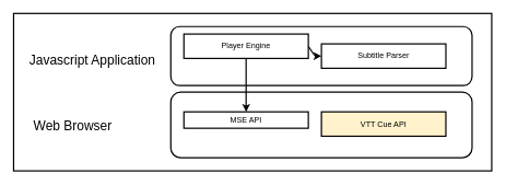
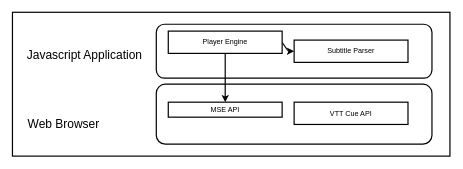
  <mxCell id="0" />
  <mxCell id="1" parent="0" />
  <mxCell id="2" value="" style="rounded=0;whiteSpace=wrap;html=1;labelPosition=center;verticalLabelPosition=top;align=center;verticalAlign=bottom;strokeWidth=2;" vertex="1" parent="1"><mxGeometry x="20" y="20" width="730" height="240" as="geometry" /></mxCell>
  <mxCell id="3" value="" style="rounded=1;whiteSpace=wrap;html=1;labelPosition=center;verticalLabelPosition=top;align=center;verticalAlign=bottom;strokeWidth=2;" parent="1" vertex="1"><mxGeometry x="260" y="40" width="460" height="90" as="geometry" /></mxCell>
  <mxCell id="4" value="" style="rounded=1;whiteSpace=wrap;html=1;labelPosition=center;verticalLabelPosition=top;align=center;verticalAlign=bottom;strokeWidth=2;" vertex="1" parent="1"><mxGeometry x="260" y="140" width="460" height="100" as="geometry" /></mxCell>
- <mxCell id="5" value="Web Browser" style="text;html=1;align=center;verticalAlign=middle;resizable=0;points=[];autosize=1;strokeColor=none;fillColor=none;fontSize=20;" vertex="1" parent="1"><mxGeometry x="40" y="170" width="140" height="40" as="geometry" /></mxCell>
+ <mxCell id="5" value="Web Browser" style="text;html=1;align=center;verticalAlign=middle;resizable=0;points=[];autosize=1;strokeColor=none;fillColor=none;fontSize=20;" vertex="1" parent="1"><mxGeometry x="35" y="185" width="140" height="40" as="geometry" /></mxCell>
  <mxCell id="6" value="Javascript Application" style="text;html=1;align=center;verticalAlign=middle;resizable=0;points=[];autosize=1;strokeColor=none;fillColor=none;fontSize=20;" vertex="1" parent="1"><mxGeometry x="30" y="70" width="220" height="40" as="geometry" /></mxCell>
  <mxCell id="7" style="edgeStyle=none;html=1;exitX=1;exitY=0.5;exitDx=0;exitDy=0;entryX=0;entryY=0.5;entryDx=0;entryDy=0;fontSize=20;strokeWidth=2;" edge="1" parent="1" source="9" target="12"><mxGeometry relative="1" as="geometry"><Array as="points"><mxPoint x="480" y="85" /></Array></mxGeometry></mxCell>
  <mxCell id="8" style="edgeStyle=none;html=1;exitX=0.5;exitY=1;exitDx=0;exitDy=0;fontSize=20;strokeWidth=2;" edge="1" parent="1" source="9" target="10"><mxGeometry relative="1" as="geometry" /></mxCell>
  <mxCell id="9" value="Player Engine" style="rounded=0;whiteSpace=wrap;html=1;labelPosition=center;verticalLabelPosition=middle;align=center;verticalAlign=middle;strokeWidth=2;" vertex="1" parent="1"><mxGeometry x="280" y="51.41" width="190" height="37.17" as="geometry" /></mxCell>
  <mxCell id="10" value="MSE API" style="rounded=0;whiteSpace=wrap;html=1;labelPosition=center;verticalLabelPosition=middle;align=center;verticalAlign=middle;strokeWidth=2;" vertex="1" parent="1"><mxGeometry x="280" y="170" width="190" height="25" as="geometry" /></mxCell>
- <mxCell id="11" value="VTT Cue API" style="rounded=0;whiteSpace=wrap;html=1;labelPosition=center;verticalLabelPosition=middle;align=center;verticalAlign=middle;strokeWidth=2;fillColor=#fff2cc;" vertex="1" parent="1"><mxGeometry x="490" y="170" width="190" height="37.17" as="geometry" /></mxCell>
+ <mxCell id="11" value="VTT Cue API" style="rounded=0;whiteSpace=wrap;html=1;labelPosition=center;verticalLabelPosition=middle;align=center;verticalAlign=middle;strokeWidth=2;" vertex="1" parent="1"><mxGeometry x="490" y="170" width="190" height="37.17" as="geometry" /></mxCell>
  <mxCell id="12" value="Subtitle Parser" style="rounded=0;whiteSpace=wrap;html=1;labelPosition=center;verticalLabelPosition=middle;align=center;verticalAlign=middle;strokeWidth=2;" vertex="1" parent="1"><mxGeometry x="490" y="66.41" width="190" height="37.17" as="geometry" /></mxCell>
